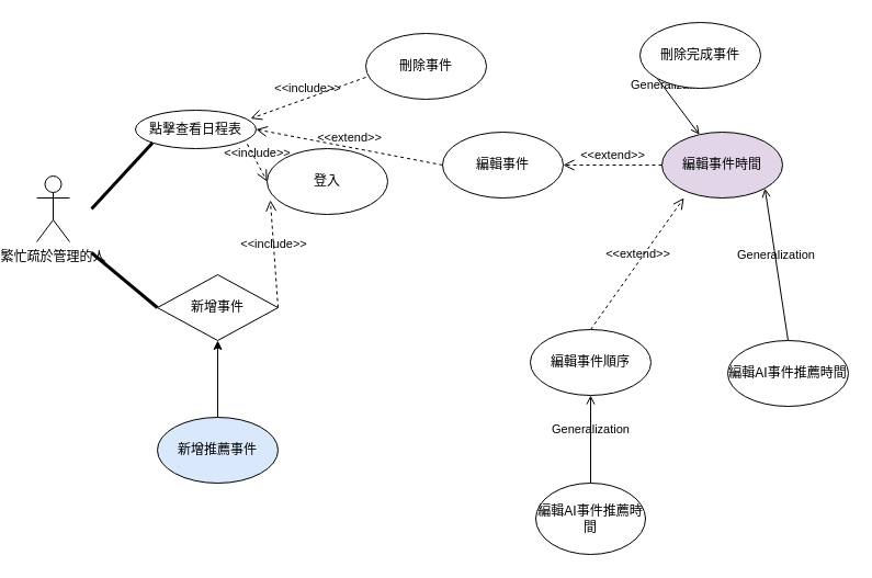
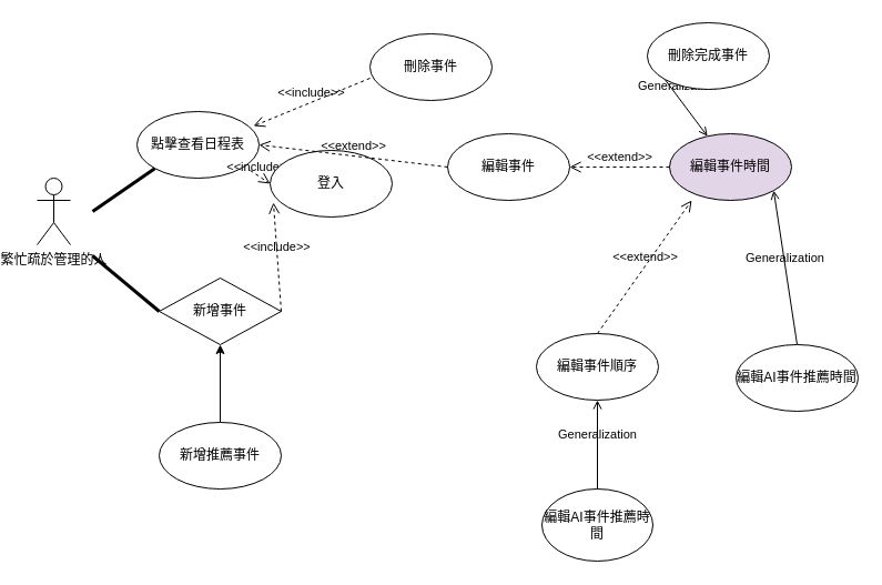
  <mxCell id="0" />
  <mxCell id="1" parent="0" />
  <mxCell id="2" value="繁忙疏於管理的人" style="shape=umlActor;verticalLabelPosition=bottom;verticalAlign=top;html=1;" parent="1" vertex="1"><mxGeometry x="20" y="160" width="30" height="60" as="geometry" /></mxCell>
- <mxCell id="3" value="點擊查看日程表" style="ellipse;html=1;whiteSpace=wrap;" parent="1" vertex="1"><mxGeometry x="110" y="100" width="110" height="35" as="geometry" /></mxCell>
+ <mxCell id="3" value="點擊查看日程表" style="ellipse;html=1;whiteSpace=wrap;" parent="1" vertex="1"><mxGeometry x="110" y="100" width="110" height="60" as="geometry" /></mxCell>
  <mxCell id="4" value="&amp;lt;&amp;lt;include&amp;gt;&amp;gt;" style="endArrow=open;startArrow=none;endFill=0;startFill=0;endSize=8;html=1;verticalAlign=bottom;dashed=1;labelBackgroundColor=none;rounded=0;entryX=0.955;entryY=0.217;entryDx=0;entryDy=0;entryPerimeter=0;" parent="1" target="3" edge="1"><mxGeometry width="160" relative="1" as="geometry"><mxPoint x="320" y="70" as="sourcePoint" /><mxPoint x="480" y="90" as="targetPoint" /></mxGeometry></mxCell>
  <mxCell id="5" value="刪除事件" style="ellipse;html=1;whiteSpace=wrap;" parent="1" vertex="1"><mxGeometry x="320" y="30" width="110" height="60" as="geometry" /></mxCell>
  <mxCell id="6" value="Generalization" style="html=1;verticalAlign=bottom;labelBackgroundColor=none;endArrow=open;endFill=0;rounded=0;exitX=0;exitY=0.5;exitDx=0;exitDy=0;" parent="1" source="7" target="18" edge="1"><mxGeometry width="160" relative="1" as="geometry"><mxPoint x="590" y="53" as="sourcePoint" /><mxPoint x="600" y="80" as="targetPoint" /></mxGeometry></mxCell>
  <mxCell id="7" value="&lt;div&gt;刪除完成事件&lt;/div&gt;" style="ellipse;html=1;whiteSpace=wrap;" parent="1" vertex="1"><mxGeometry x="570" y="20" width="110" height="60" as="geometry" /></mxCell>
  <mxCell id="8" value="" style="endArrow=none;startArrow=none;endFill=0;startFill=0;endSize=8;html=1;verticalAlign=bottom;labelBackgroundColor=none;strokeWidth=3;rounded=0;entryX=0;entryY=1;entryDx=0;entryDy=0;" parent="1" target="3" edge="1"><mxGeometry width="160" relative="1" as="geometry"><mxPoint x="70" y="190" as="sourcePoint" /><mxPoint x="410" y="200" as="targetPoint" /></mxGeometry></mxCell>
  <mxCell id="9" value="" style="edgeStyle=orthogonalEdgeStyle;rounded=0;orthogonalLoop=1;jettySize=auto;html=1;" parent="1" source="10" target="11" edge="1"><mxGeometry relative="1" as="geometry" /></mxCell>
- <mxCell id="10" value="新增推薦事件" style="ellipse;html=1;whiteSpace=wrap;fillColor=#dae8fc;" parent="1" vertex="1"><mxGeometry x="130" y="380" width="110" height="60" as="geometry" /></mxCell>
+ <mxCell id="10" value="新增推薦事件" style="ellipse;html=1;whiteSpace=wrap;" parent="1" vertex="1"><mxGeometry x="130" y="380" width="110" height="60" as="geometry" /></mxCell>
  <mxCell id="11" value="新增事件" style="rhombus;html=1;whiteSpace=wrap;" parent="1" vertex="1"><mxGeometry x="130" y="250" width="110" height="60" as="geometry" /></mxCell>
  <mxCell id="12" value="" style="endArrow=none;startArrow=none;endFill=0;startFill=0;endSize=8;html=1;verticalAlign=bottom;labelBackgroundColor=none;strokeWidth=3;rounded=0;entryX=0;entryY=0.5;entryDx=0;entryDy=0;" parent="1" target="11" edge="1"><mxGeometry width="160" relative="1" as="geometry"><mxPoint x="70" y="230" as="sourcePoint" /><mxPoint x="136" y="161" as="targetPoint" /></mxGeometry></mxCell>
  <mxCell id="13" value="&amp;lt;&amp;lt;include&amp;gt;&amp;gt;" style="endArrow=open;startArrow=none;endFill=0;startFill=0;endSize=8;html=1;verticalAlign=bottom;dashed=1;labelBackgroundColor=none;rounded=0;exitX=1;exitY=0.5;exitDx=0;exitDy=0;entryX=0.027;entryY=0.783;entryDx=0;entryDy=0;entryPerimeter=0;" parent="1" source="11" target="15" edge="1"><mxGeometry width="160" relative="1" as="geometry"><mxPoint x="345" y="210" as="sourcePoint" /><mxPoint x="270" y="210" as="targetPoint" /></mxGeometry></mxCell>
  <mxCell id="14" value="&amp;lt;&amp;lt;include&amp;gt;&amp;gt;" style="endArrow=open;startArrow=none;endFill=0;startFill=0;endSize=8;html=1;verticalAlign=bottom;dashed=1;labelBackgroundColor=none;rounded=0;exitX=0.927;exitY=0.883;exitDx=0;exitDy=0;exitPerimeter=0;entryX=0;entryY=0.5;entryDx=0;entryDy=0;" parent="1" source="3" target="15" edge="1"><mxGeometry width="160" relative="1" as="geometry"><mxPoint x="230" y="170" as="sourcePoint" /><mxPoint x="270" y="200" as="targetPoint" /></mxGeometry></mxCell>
  <mxCell id="15" value="登入" style="ellipse;html=1;whiteSpace=wrap;" parent="1" vertex="1"><mxGeometry x="230" y="135" width="110" height="60" as="geometry" /></mxCell>
  <mxCell id="16" value="&lt;div&gt;編輯事件&lt;/div&gt;" style="ellipse;html=1;whiteSpace=wrap;" parent="1" vertex="1"><mxGeometry x="390" y="120" width="110" height="60" as="geometry" /></mxCell>
  <mxCell id="17" value="&amp;lt;&amp;lt;extend&amp;gt;&amp;gt;" style="endArrow=open;startArrow=none;endFill=0;startFill=0;endSize=8;html=1;verticalAlign=bottom;dashed=1;labelBackgroundColor=none;rounded=0;entryX=1;entryY=0.5;entryDx=0;entryDy=0;exitX=0;exitY=0.5;exitDx=0;exitDy=0;" parent="1" source="16" target="3" edge="1"><mxGeometry width="160" relative="1" as="geometry"><mxPoint x="395" y="108.5" as="sourcePoint" /><mxPoint x="290" y="151.5" as="targetPoint" /></mxGeometry></mxCell>
  <mxCell id="18" value="&lt;div&gt;編輯事件時間&lt;/div&gt;" style="ellipse;html=1;whiteSpace=wrap;fillColor=#e1d5e7;" parent="1" vertex="1"><mxGeometry x="590" y="120" width="110" height="60" as="geometry" /></mxCell>
  <mxCell id="19" value="&amp;lt;&amp;lt;extend&amp;gt;&amp;gt;" style="endArrow=open;startArrow=none;endFill=0;startFill=0;endSize=8;html=1;verticalAlign=bottom;dashed=1;labelBackgroundColor=none;rounded=0;entryX=1;entryY=0.5;entryDx=0;entryDy=0;exitX=0;exitY=0.5;exitDx=0;exitDy=0;" parent="1" source="18" target="16" edge="1"><mxGeometry width="160" relative="1" as="geometry"><mxPoint x="400" y="160" as="sourcePoint" /><mxPoint x="230" y="140" as="targetPoint" /></mxGeometry></mxCell>
  <mxCell id="20" value="Generalization" style="html=1;verticalAlign=bottom;labelBackgroundColor=none;endArrow=open;endFill=0;rounded=0;entryX=1;entryY=1;entryDx=0;entryDy=0;exitX=0.5;exitY=0;exitDx=0;exitDy=0;" parent="1" source="21" target="18" edge="1"><mxGeometry width="160" relative="1" as="geometry"><mxPoint x="680" y="310" as="sourcePoint" /><mxPoint x="540" y="313" as="targetPoint" /></mxGeometry></mxCell>
  <mxCell id="21" value="&lt;div&gt;編輯AI事件推薦時間&lt;/div&gt;" style="ellipse;html=1;whiteSpace=wrap;" parent="1" vertex="1"><mxGeometry x="650" y="310" width="110" height="60" as="geometry" /></mxCell>
  <mxCell id="22" value="&amp;lt;&amp;lt;extend&amp;gt;&amp;gt;" style="endArrow=open;startArrow=none;endFill=0;startFill=0;endSize=8;html=1;verticalAlign=bottom;dashed=1;labelBackgroundColor=none;rounded=0;entryX=0.182;entryY=1;entryDx=0;entryDy=0;entryPerimeter=0;exitX=0.5;exitY=0;exitDx=0;exitDy=0;" parent="1" source="23" target="18" edge="1"><mxGeometry width="160" relative="1" as="geometry"><mxPoint x="550" y="300" as="sourcePoint" /><mxPoint x="500" y="310" as="targetPoint" /></mxGeometry></mxCell>
  <mxCell id="23" value="&lt;div&gt;編輯事件順序&lt;/div&gt;" style="ellipse;html=1;whiteSpace=wrap;" parent="1" vertex="1"><mxGeometry x="470" y="300" width="110" height="60" as="geometry" /></mxCell>
  <mxCell id="24" value="Generalization" style="html=1;verticalAlign=bottom;labelBackgroundColor=none;endArrow=open;endFill=0;rounded=0;entryX=0.5;entryY=1;entryDx=0;entryDy=0;exitX=0.5;exitY=0;exitDx=0;exitDy=0;" parent="1" source="25" target="23" edge="1"><mxGeometry width="160" relative="1" as="geometry"><mxPoint x="525" y="430" as="sourcePoint" /><mxPoint x="694" y="181" as="targetPoint" /></mxGeometry></mxCell>
  <mxCell id="25" value="編輯AI事件推薦時間" style="ellipse;html=1;whiteSpace=wrap;" parent="1" vertex="1"><mxGeometry x="475" y="440" width="100" height="65" as="geometry" /></mxCell>
